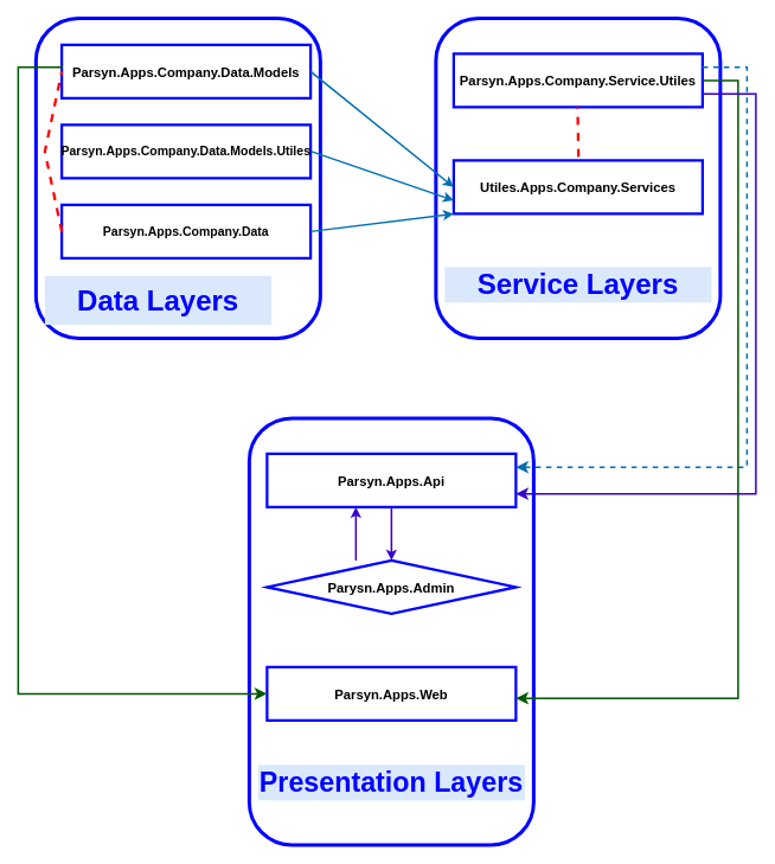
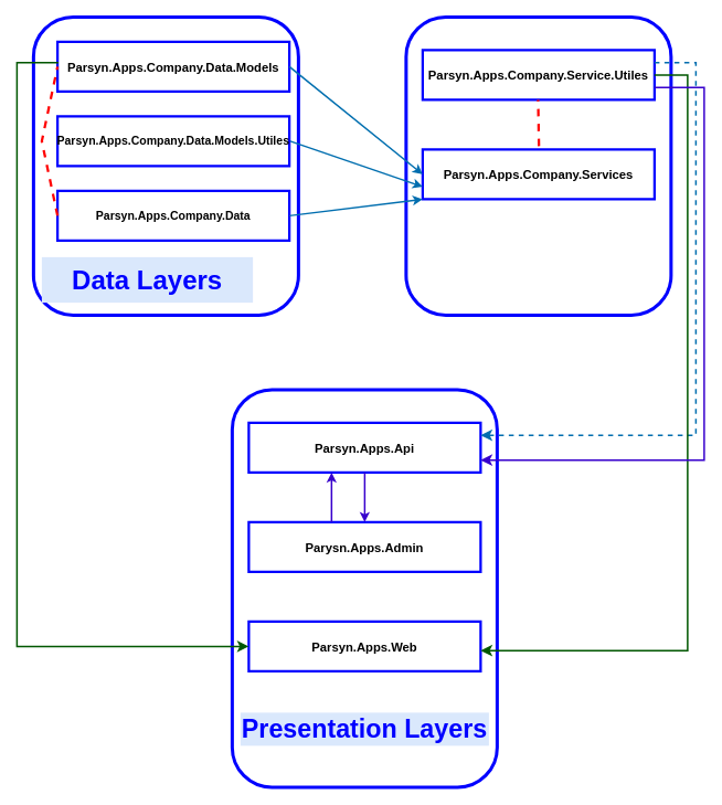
  <mxCell id="0" />
  <mxCell id="1" parent="0" />
  <mxCell id="2" value="" style="rounded=1;whiteSpace=wrap;html=1;fillColor=none;strokeColor=#0000FF;strokeWidth=4;" vertex="1" parent="1"><mxGeometry x="40" y="20" width="320" height="360" as="geometry" /></mxCell>
  <mxCell id="3" value="&lt;b&gt;&lt;font style=&quot;font-size: 15px;&quot;&gt;Parsyn.Apps.Company.Data.Models&lt;/font&gt;&lt;/b&gt;" style="rounded=0;whiteSpace=wrap;html=1;fillColor=none;strokeColor=#0000FF;strokeWidth=3;" vertex="1" parent="1"><mxGeometry x="69" y="50" width="280" height="60" as="geometry" /></mxCell>
  <mxCell id="4" value="&lt;b style=&quot;&quot;&gt;&lt;font style=&quot;font-size: 14px;&quot;&gt;Parsyn.Apps.Company.Data.Models.Utiles&lt;/font&gt;&lt;/b&gt;" style="rounded=0;whiteSpace=wrap;html=1;fillColor=none;strokeColor=#0000FF;strokeWidth=3;" vertex="1" parent="1"><mxGeometry x="69" y="140" width="280" height="60" as="geometry" /></mxCell>
  <mxCell id="5" value="&lt;span style=&quot;font-size: 14px;&quot;&gt;&lt;b&gt;Parsyn.Apps.Company.Data&lt;/b&gt;&lt;/span&gt;" style="rounded=0;whiteSpace=wrap;html=1;fillColor=none;strokeColor=#0000FF;strokeWidth=3;" vertex="1" parent="1"><mxGeometry x="69" y="230" width="280" height="60" as="geometry" /></mxCell>
  <mxCell id="6" value="" style="endArrow=none;dashed=1;html=1;rounded=0;exitX=0;exitY=0.5;exitDx=0;exitDy=0;strokeWidth=3;strokeColor=#FF0000;" edge="1" parent="1" source="5"><mxGeometry width="50" height="50" relative="1" as="geometry"><mxPoint x="19" y="130" as="sourcePoint" /><mxPoint x="69" y="80" as="targetPoint" /><Array as="points"><mxPoint x="50" y="170" /></Array></mxGeometry></mxCell>
  <mxCell id="7" value="&lt;b&gt;&lt;font style=&quot;font-size: 32px; color: rgb(0, 0, 255);&quot;&gt;Data Layers&lt;/font&gt;&lt;/b&gt;" style="text;align=center;html=1;verticalAlign=middle;whiteSpace=wrap;rounded=0;strokeWidth=1;fillColor=#dae8fc;strokeColor=none;" vertex="1" parent="1"><mxGeometry x="50" y="310" width="255" height="55" as="geometry" /></mxCell>
  <mxCell id="8" value="" style="rounded=1;whiteSpace=wrap;html=1;fillColor=none;strokeColor=#0000FF;strokeWidth=4;" vertex="1" parent="1"><mxGeometry x="490" y="20" width="320" height="360" as="geometry" /></mxCell>
  <mxCell id="9" value="&lt;span style=&quot;font-size: 15px;&quot;&gt;&lt;b&gt;Parsyn.Apps.Company.Service.Utiles&lt;/b&gt;&lt;/span&gt;" style="rounded=0;whiteSpace=wrap;html=1;fillColor=none;strokeColor=#0000FF;strokeWidth=3;" vertex="1" parent="1"><mxGeometry x="510" y="60" width="280" height="60" as="geometry" /></mxCell>
- <mxCell id="10" value="&lt;span style=&quot;font-size: 15px;&quot;&gt;&lt;b&gt;Utiles.Apps.Company.Services&lt;/b&gt;&lt;/span&gt;" style="rounded=0;whiteSpace=wrap;html=1;fillColor=none;strokeColor=#0000FF;strokeWidth=3;" vertex="1" parent="1"><mxGeometry x="510" y="180" width="280" height="60" as="geometry" /></mxCell>
+ <mxCell id="10" value="&lt;span style=&quot;font-size: 15px;&quot;&gt;&lt;b&gt;Parsyn.Apps.Company.Services&lt;/b&gt;&lt;/span&gt;" style="rounded=0;whiteSpace=wrap;html=1;fillColor=none;strokeColor=#0000FF;strokeWidth=3;" vertex="1" parent="1"><mxGeometry x="510" y="180" width="280" height="60" as="geometry" /></mxCell>
  <mxCell id="11" value="" style="endArrow=classic;html=1;rounded=0;entryX=0;entryY=0.5;entryDx=0;entryDy=0;strokeWidth=2;fillColor=#1ba1e2;strokeColor=#006EAF;" edge="1" parent="1" target="10"><mxGeometry width="50" height="50" relative="1" as="geometry"><mxPoint x="349" y="80" as="sourcePoint" /><mxPoint x="399" y="30" as="targetPoint" /></mxGeometry></mxCell>
  <mxCell id="12" value="" style="endArrow=classic;html=1;rounded=0;entryX=0;entryY=0.75;entryDx=0;entryDy=0;strokeWidth=2;fillColor=#1ba1e2;strokeColor=#006EAF;" edge="1" parent="1" target="10"><mxGeometry width="50" height="50" relative="1" as="geometry"><mxPoint x="350" y="170" as="sourcePoint" /><mxPoint x="511" y="300" as="targetPoint" /></mxGeometry></mxCell>
  <mxCell id="13" value="" style="endArrow=classic;html=1;rounded=0;entryX=0;entryY=1;entryDx=0;entryDy=0;strokeWidth=2;fillColor=#1ba1e2;strokeColor=#006EAF;" edge="1" parent="1" target="10"><mxGeometry width="50" height="50" relative="1" as="geometry"><mxPoint x="349" y="260" as="sourcePoint" /><mxPoint x="509" y="315" as="targetPoint" /></mxGeometry></mxCell>
  <mxCell id="14" value="" style="endArrow=none;dashed=1;html=1;rounded=0;strokeWidth=3;strokeColor=#FF0000;" edge="1" parent="1"><mxGeometry width="50" height="50" relative="1" as="geometry"><mxPoint x="650.41" y="176" as="sourcePoint" /><mxPoint x="649.41" y="120" as="targetPoint" /><Array as="points" /></mxGeometry></mxCell>
- <mxCell id="15" value="&lt;b&gt;&lt;font style=&quot;font-size: 32px; color: rgb(0, 0, 255);&quot;&gt;Service Layers&lt;/font&gt;&lt;/b&gt;" style="text;align=center;html=1;verticalAlign=middle;whiteSpace=wrap;rounded=0;strokeWidth=1;fillColor=#dae8fc;strokeColor=none;" vertex="1" parent="1"><mxGeometry x="500" y="300" width="300" height="40" as="geometry" /></mxCell>
  <mxCell id="16" value="" style="rounded=1;whiteSpace=wrap;html=1;fillColor=none;strokeColor=#0000FF;strokeWidth=4;" vertex="1" parent="1"><mxGeometry x="280" y="470" width="320" height="480" as="geometry" /></mxCell>
  <mxCell id="17" value="&lt;span style=&quot;font-size: 15px;&quot;&gt;&lt;b&gt;Parsyn.Apps.Api&lt;/b&gt;&lt;/span&gt;" style="rounded=0;whiteSpace=wrap;html=1;fillColor=none;strokeColor=#0000FF;strokeWidth=3;" vertex="1" parent="1"><mxGeometry x="300" y="510" width="280" height="60" as="geometry" /></mxCell>
- <mxCell id="18" value="&lt;span style=&quot;font-size: 15px;&quot;&gt;&lt;b&gt;Parysn.Apps.Admin&lt;/b&gt;&lt;/span&gt;" style="rhombus;whiteSpace=wrap;html=1;fillColor=none;strokeColor=#0000FF;strokeWidth=3;" vertex="1" parent="1"><mxGeometry x="300" y="630" width="280" height="60" as="geometry" /></mxCell>
+ <mxCell id="18" value="&lt;span style=&quot;font-size: 15px;&quot;&gt;&lt;b&gt;Parysn.Apps.Admin&lt;/b&gt;&lt;/span&gt;" style="rounded=0;whiteSpace=wrap;html=1;fillColor=none;strokeColor=#0000FF;strokeWidth=3;" vertex="1" parent="1"><mxGeometry x="300" y="630" width="280" height="60" as="geometry" /></mxCell>
  <mxCell id="19" value="&lt;span style=&quot;font-size: 15px;&quot;&gt;&lt;b&gt;Parsyn.Apps.Web&lt;/b&gt;&lt;/span&gt;" style="rounded=0;whiteSpace=wrap;html=1;fillColor=none;strokeColor=#0000FF;strokeWidth=3;" vertex="1" parent="1"><mxGeometry x="300" y="750" width="280" height="60" as="geometry" /></mxCell>
  <mxCell id="20" value="" style="edgeStyle=elbowEdgeStyle;elbow=horizontal;endArrow=classic;html=1;curved=0;rounded=0;endSize=8;startSize=8;entryX=0;entryY=0.5;entryDx=0;entryDy=0;fillColor=#008a00;strokeColor=#005700;strokeWidth=2;" edge="1" parent="1" target="19"><mxGeometry width="50" height="50" relative="1" as="geometry"><mxPoint x="70" y="75" as="sourcePoint" /><mxPoint x="310" y="550" as="targetPoint" /><Array as="points"><mxPoint x="20" y="610" /><mxPoint x="20" y="270" /></Array></mxGeometry></mxCell>
  <mxCell id="21" value="" style="edgeStyle=elbowEdgeStyle;elbow=horizontal;endArrow=classic;html=1;curved=0;rounded=0;endSize=8;startSize=8;exitX=1;exitY=0.25;exitDx=0;exitDy=0;entryX=1;entryY=0.25;entryDx=0;entryDy=0;strokeWidth=2;fillColor=#1ba1e2;strokeColor=#006EAF;dashed=1;" edge="1" parent="1" source="9" target="17"><mxGeometry width="50" height="50" relative="1" as="geometry"><mxPoint x="690" y="630" as="sourcePoint" /><mxPoint x="740" y="580" as="targetPoint" /><Array as="points"><mxPoint x="840" y="330" /></Array></mxGeometry></mxCell>
  <mxCell id="22" value="" style="edgeStyle=elbowEdgeStyle;elbow=horizontal;endArrow=classic;html=1;curved=0;rounded=0;endSize=8;startSize=8;exitX=1;exitY=0.5;exitDx=0;exitDy=0;entryX=1;entryY=0.5;entryDx=0;entryDy=0;strokeWidth=2;fillColor=#008a00;strokeColor=#005700;" edge="1" parent="1" source="9"><mxGeometry width="50" height="50" relative="1" as="geometry"><mxPoint x="790" y="320" as="sourcePoint" /><mxPoint x="580" y="785" as="targetPoint" /><Array as="points"><mxPoint x="830" y="440" /></Array></mxGeometry></mxCell>
  <mxCell id="23" value="" style="edgeStyle=elbowEdgeStyle;elbow=horizontal;endArrow=classic;html=1;curved=0;rounded=0;endSize=8;startSize=8;exitX=1;exitY=0.75;exitDx=0;exitDy=0;entryX=1;entryY=0.25;entryDx=0;entryDy=0;strokeWidth=2;fillColor=#6a00ff;strokeColor=#3700CC;" edge="1" parent="1" source="9"><mxGeometry width="50" height="50" relative="1" as="geometry"><mxPoint x="790" y="0" as="sourcePoint" /><mxPoint x="580" y="555" as="targetPoint" /><Array as="points"><mxPoint x="850" y="320" /></Array></mxGeometry></mxCell>
  <mxCell id="24" value="" style="endArrow=classic;html=1;rounded=0;entryX=0.357;entryY=1;entryDx=0;entryDy=0;entryPerimeter=0;strokeWidth=2;fillColor=#6a00ff;strokeColor=#3700CC;exitX=0.357;exitY=0;exitDx=0;exitDy=0;exitPerimeter=0;" edge="1" parent="1" source="18" target="17"><mxGeometry width="50" height="50" relative="1" as="geometry"><mxPoint x="400" y="630" as="sourcePoint" /><mxPoint x="450" y="580" as="targetPoint" /></mxGeometry></mxCell>
  <mxCell id="25" value="" style="endArrow=classic;html=1;rounded=0;strokeWidth=2;fillColor=#6a00ff;strokeColor=#3700CC;exitX=0.5;exitY=1;exitDx=0;exitDy=0;entryX=0.5;entryY=0;entryDx=0;entryDy=0;" edge="1" parent="1" source="17" target="18"><mxGeometry width="50" height="50" relative="1" as="geometry"><mxPoint x="460" y="630" as="sourcePoint" /><mxPoint x="462" y="575" as="targetPoint" /></mxGeometry></mxCell>
  <mxCell id="26" value="&lt;b&gt;&lt;font style=&quot;color: rgb(0, 0, 255); font-size: 31px;&quot;&gt;Presentation Layers&lt;/font&gt;&lt;/b&gt;" style="text;align=center;html=1;verticalAlign=middle;whiteSpace=wrap;rounded=0;strokeWidth=1;fillColor=#dae8fc;strokeColor=none;" vertex="1" parent="1"><mxGeometry x="290" y="860" width="300" height="40" as="geometry" /></mxCell>
